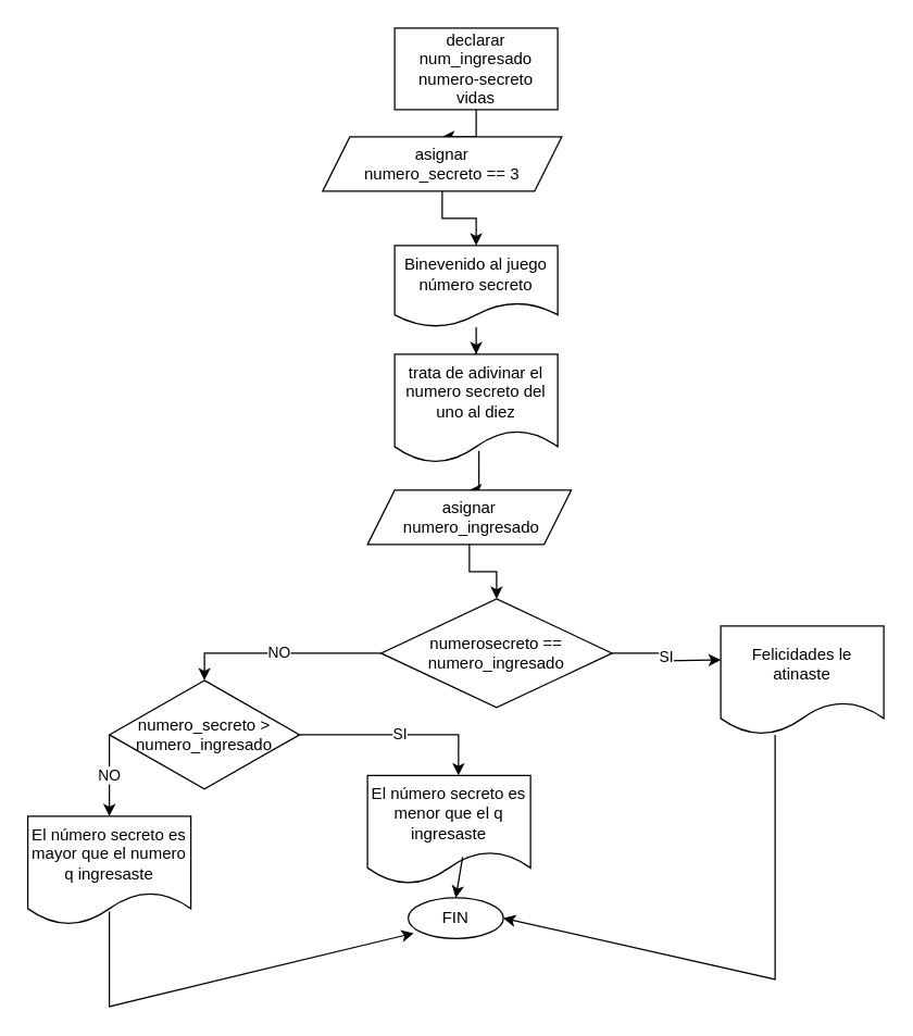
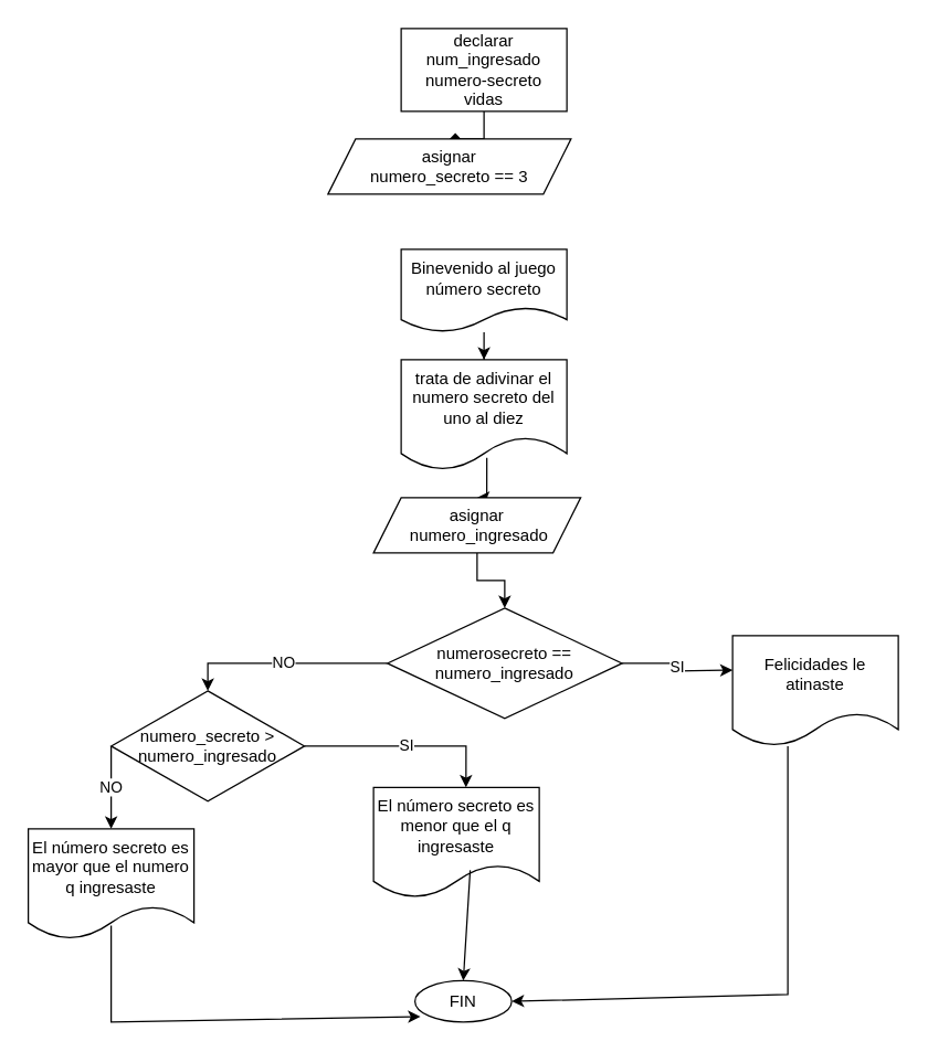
  <mxCell id="0" />
  <mxCell id="1" parent="0" />
- <mxCell id="2" value="" style="edgeStyle=orthogonalEdgeStyle;rounded=0;orthogonalLoop=1;jettySize=auto;html=1;" edge="1" parent="1" source="3" target="7"><mxGeometry relative="1" as="geometry" /></mxCell>
+ <mxCell id="2" value="" style="edgeStyle=orthogonalEdgeStyle;rounded=0;orthogonalLoop=1;jettySize=auto;html=1;endArrow=diamond;" edge="1" parent="1" source="3" target="7"><mxGeometry relative="1" as="geometry" /></mxCell>
  <mxCell id="3" value="declarar&lt;br&gt;num_ingresado&lt;br&gt;numero-secreto&lt;br&gt;vidas" style="rounded=0;whiteSpace=wrap;html=1;" vertex="1" parent="1"><mxGeometry x="290" y="20" width="120" height="60" as="geometry" /></mxCell>
  <mxCell id="4" value="" style="edgeStyle=orthogonalEdgeStyle;rounded=0;orthogonalLoop=1;jettySize=auto;html=1;" edge="1" parent="1" source="5" target="9"><mxGeometry relative="1" as="geometry" /></mxCell>
  <mxCell id="5" value="Binevenido al juego número secreto" style="shape=document;whiteSpace=wrap;html=1;boundedLbl=1;" vertex="1" parent="1"><mxGeometry x="290" y="180" width="120" height="60" as="geometry" /></mxCell>
- <mxCell id="6" value="" style="edgeStyle=orthogonalEdgeStyle;rounded=0;orthogonalLoop=1;jettySize=auto;html=1;" edge="1" parent="1" source="7" target="5"><mxGeometry relative="1" as="geometry" /></mxCell>
  <mxCell id="7" value="asignar&lt;br&gt;numero_secreto == 3" style="shape=parallelogram;perimeter=parallelogramPerimeter;whiteSpace=wrap;html=1;fixedSize=1;" vertex="1" parent="1"><mxGeometry x="237" y="100" width="176" height="40" as="geometry" /></mxCell>
  <mxCell id="8" value="" style="edgeStyle=orthogonalEdgeStyle;rounded=0;orthogonalLoop=1;jettySize=auto;html=1;exitX=0.517;exitY=0.888;exitDx=0;exitDy=0;exitPerimeter=0;" edge="1" parent="1" source="9" target="11"><mxGeometry relative="1" as="geometry" /></mxCell>
  <mxCell id="9" value="trata de adivinar el numero secreto del uno al diez" style="shape=document;whiteSpace=wrap;html=1;boundedLbl=1;" vertex="1" parent="1"><mxGeometry x="290" y="260" width="120" height="80" as="geometry" /></mxCell>
  <mxCell id="10" value="" style="edgeStyle=orthogonalEdgeStyle;rounded=0;orthogonalLoop=1;jettySize=auto;html=1;" edge="1" parent="1" source="11" target="19"><mxGeometry relative="1" as="geometry" /></mxCell>
  <mxCell id="11" value="asignar&lt;br&gt;&amp;nbsp;numero_ingresado" style="shape=parallelogram;perimeter=parallelogramPerimeter;whiteSpace=wrap;html=1;fixedSize=1;" vertex="1" parent="1"><mxGeometry x="270" y="360" width="150" height="40" as="geometry" /></mxCell>
  <mxCell id="12" value="SI" style="edgeStyle=orthogonalEdgeStyle;rounded=0;orthogonalLoop=1;jettySize=auto;html=1;" edge="1" parent="1" source="19"><mxGeometry relative="1" as="geometry"><mxPoint x="530" y="485" as="targetPoint" /></mxGeometry></mxCell>
  <mxCell id="13" value="NO" style="edgeStyle=orthogonalEdgeStyle;rounded=0;orthogonalLoop=1;jettySize=auto;html=1;exitX=0;exitY=0.5;exitDx=0;exitDy=0;entryX=0.5;entryY=0;entryDx=0;entryDy=0;" edge="1" parent="1" source="19" target="16"><mxGeometry relative="1" as="geometry"><mxPoint x="170" y="485" as="targetPoint" /><Array as="points"><mxPoint x="255" y="480" /><mxPoint x="150" y="480" /></Array></mxGeometry></mxCell>
  <mxCell id="14" value="Felicidades le atinaste" style="shape=document;whiteSpace=wrap;html=1;boundedLbl=1;" vertex="1" parent="1"><mxGeometry x="530" y="460" width="120" height="80" as="geometry" /></mxCell>
  <mxCell id="15" value="SI" style="edgeStyle=orthogonalEdgeStyle;rounded=0;orthogonalLoop=1;jettySize=auto;html=1;exitX=1;exitY=0.5;exitDx=0;exitDy=0;entryX=0.558;entryY=0;entryDx=0;entryDy=0;entryPerimeter=0;" edge="1" parent="1" source="16" target="17"><mxGeometry relative="1" as="geometry"><mxPoint x="340" y="540" as="targetPoint" /></mxGeometry></mxCell>
  <mxCell id="16" value="numero_secreto &amp;gt;&lt;br&gt;numero_ingresado" style="rhombus;whiteSpace=wrap;html=1;" vertex="1" parent="1"><mxGeometry x="80" y="500" width="140" height="80" as="geometry" /></mxCell>
  <mxCell id="17" value="El número secreto es menor que el q ingresaste" style="shape=document;whiteSpace=wrap;html=1;boundedLbl=1;" vertex="1" parent="1"><mxGeometry x="270" y="570" width="120" height="80" as="geometry" /></mxCell>
  <mxCell id="18" value="El número secreto es mayor que el numero q ingresaste" style="shape=document;whiteSpace=wrap;html=1;boundedLbl=1;" vertex="1" parent="1"><mxGeometry x="20" y="600" width="120" height="80" as="geometry" /></mxCell>
  <mxCell id="19" value="numerosecreto == numero_ingresado" style="rhombus;whiteSpace=wrap;html=1;" vertex="1" parent="1"><mxGeometry x="280" y="440" width="170" height="80" as="geometry" /></mxCell>
  <mxCell id="20" value="NO" style="endArrow=classic;html=1;rounded=0;entryX=0.5;entryY=0;entryDx=0;entryDy=0;" edge="1" parent="1" target="18"><mxGeometry width="50" height="50" relative="1" as="geometry"><mxPoint x="80" y="540" as="sourcePoint" /><mxPoint x="130" y="490" as="targetPoint" /></mxGeometry></mxCell>
- <mxCell id="21" value="FIN" style="ellipse;whiteSpace=wrap;html=1;" vertex="1" parent="1"><mxGeometry x="300" y="660" width="70" height="30" as="geometry" /></mxCell>
+ <mxCell id="21" value="FIN" style="ellipse;whiteSpace=wrap;html=1;" vertex="1" parent="1"><mxGeometry x="300" y="710" width="70" height="30" as="geometry" /></mxCell>
  <mxCell id="22" value="" style="endArrow=classic;html=1;rounded=0;entryX=1;entryY=0.5;entryDx=0;entryDy=0;" edge="1" parent="1" target="21"><mxGeometry width="50" height="50" relative="1" as="geometry"><mxPoint x="570" y="540" as="sourcePoint" /><mxPoint x="620" y="490" as="targetPoint" /><Array as="points"><mxPoint x="570" y="720" /></Array></mxGeometry></mxCell>
  <mxCell id="23" value="" style="endArrow=classic;html=1;rounded=0;entryX=0.5;entryY=0;entryDx=0;entryDy=0;" edge="1" parent="1" target="21"><mxGeometry width="50" height="50" relative="1" as="geometry"><mxPoint x="340" y="630" as="sourcePoint" /><mxPoint x="390" y="580" as="targetPoint" /></mxGeometry></mxCell>
  <mxCell id="24" value="" style="endArrow=classic;html=1;rounded=0;entryX=0.057;entryY=0.867;entryDx=0;entryDy=0;entryPerimeter=0;" edge="1" parent="1" target="21"><mxGeometry width="50" height="50" relative="1" as="geometry"><mxPoint x="80" y="670" as="sourcePoint" /><mxPoint x="130" y="620" as="targetPoint" /><Array as="points"><mxPoint x="80" y="740" /></Array></mxGeometry></mxCell>
